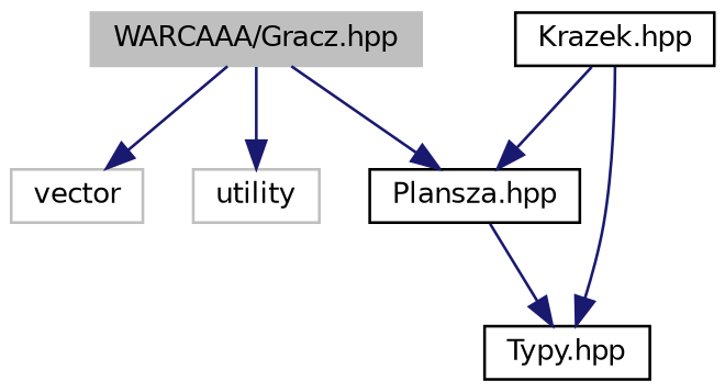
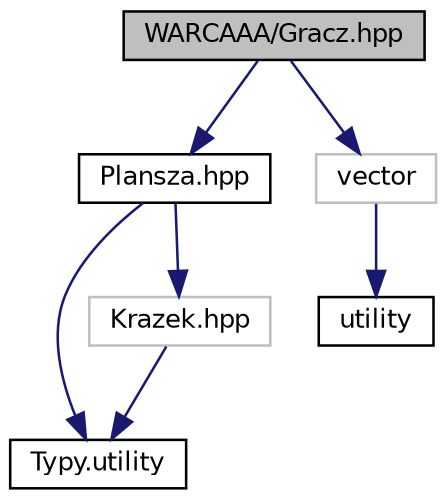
  digraph {
    node [color=black fillcolor=white fontname=Helvetica fontsize=10 shape=record style=filled]
    edge [color=midnightblue fontname=Helvetica fontsize=10 labelfontname=Helvetica labelfontsize=10 style=solid]
-   n1 [color=grey75 fillcolor=grey75 fontcolor=black height=0.2 label="WARCAAA/Gracz.hpp" width=0.4]
+   n1 [fillcolor=grey75 fontcolor=black height=0.2 label="WARCAAA/Gracz.hpp" width=0.4]
    n2 [height=0.2 label="Plansza.hpp" width=0.4]
    n3 [color=grey75 height=0.2 label=vector width=0.4]
-   n4 [color=grey75 height=0.2 label=utility width=0.4]
-   n5 [height=0.2 label="Typy.hpp" width=0.4]
-   n6 [height=0.2 label="Krazek.hpp" width=0.4]
+   n4 [height=0.2 label=utility width=0.4]
+   n5 [height=0.2 label="Typy.utility" width=0.4]
+   n6 [color=grey75 height=0.2 label="Krazek.hpp" width=0.4]
    n1 -> n2
    n1 -> n3
-   n1 -> n4
+   n3 -> n4
    n2 -> n5
-   n6 -> n2
+   n2 -> n6
    n6 -> n5
  }
